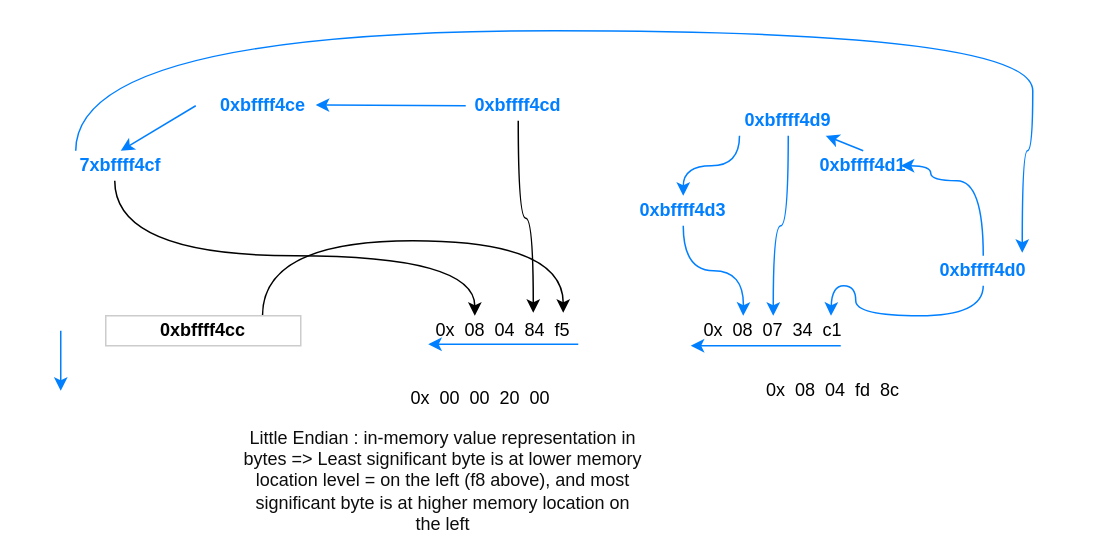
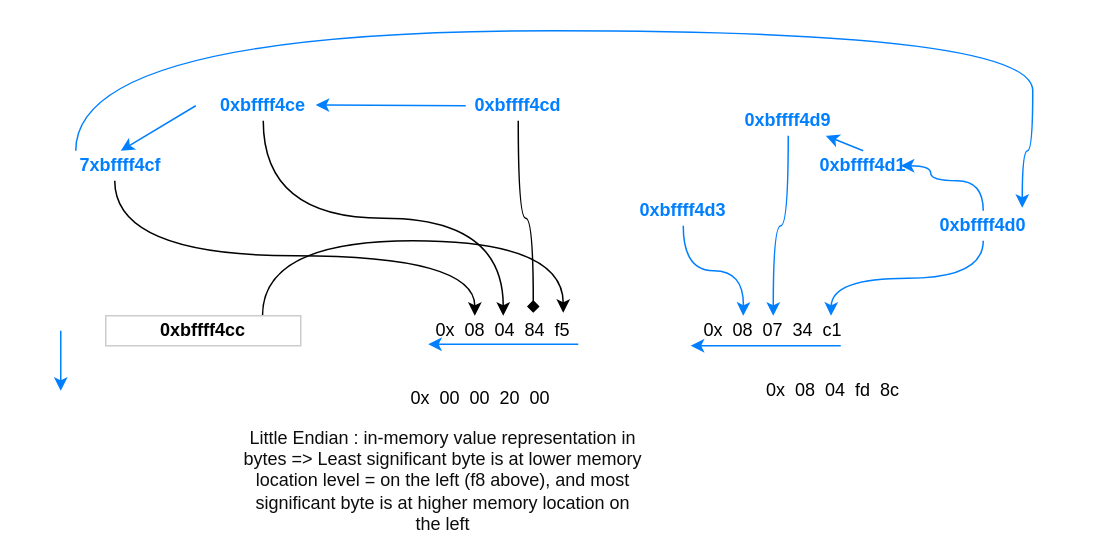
  <mxCell id="0" />
  <mxCell id="1" parent="0" />
  <mxCell id="2" value="0x&amp;nbsp; 08&amp;nbsp; 04&amp;nbsp; 84&amp;nbsp; f5" style="text;html=1;strokeColor=none;fillColor=none;align=center;verticalAlign=middle;whiteSpace=wrap;rounded=0;" vertex="1" parent="1"><mxGeometry x="270" y="210" width="130" height="20" as="geometry" /></mxCell>
  <mxCell id="3" value="0x&amp;nbsp; 08&amp;nbsp; 07&amp;nbsp; 34&amp;nbsp; c1" style="text;html=1;strokeColor=none;fillColor=none;align=center;verticalAlign=middle;whiteSpace=wrap;rounded=0;" vertex="1" parent="1"><mxGeometry x="450" y="210" width="130" height="20" as="geometry" /></mxCell>
  <mxCell id="4" style="edgeStyle=orthogonalEdgeStyle;orthogonalLoop=1;jettySize=auto;html=1;exitX=0.75;exitY=0;exitDx=0;exitDy=0;curved=1;" edge="1" parent="1"><mxGeometry relative="1" as="geometry"><mxPoint x="375" y="208" as="targetPoint" /><mxPoint x="174.5" y="210" as="sourcePoint" /><Array as="points"><mxPoint x="175" y="160" /><mxPoint x="375" y="160" /><mxPoint x="375" y="208" /></Array></mxGeometry></mxCell>
  <mxCell id="5" value="0xbffff4cc" style="text;html=1;align=center;verticalAlign=middle;whiteSpace=wrap;rounded=0;fontStyle=1;strokeColor=#CCCCCC;" vertex="1" parent="1"><mxGeometry x="70" y="210" width="130" height="20" as="geometry" /></mxCell>
  <mxCell id="6" value="0x&amp;nbsp; 00&amp;nbsp; 00&amp;nbsp; 20&amp;nbsp; 00" style="text;html=1;strokeColor=none;fillColor=none;align=center;verticalAlign=middle;whiteSpace=wrap;rounded=0;" vertex="1" parent="1"><mxGeometry x="255" y="255" width="130" height="20" as="geometry" /></mxCell>
  <mxCell id="7" value="0x&amp;nbsp; 08&amp;nbsp; 04&amp;nbsp; fd&amp;nbsp; 8c" style="text;html=1;strokeColor=none;fillColor=none;align=center;verticalAlign=middle;whiteSpace=wrap;rounded=0;" vertex="1" parent="1"><mxGeometry x="490" y="250" width="130" height="20" as="geometry" /></mxCell>
- <mxCell id="8" style="edgeStyle=orthogonalEdgeStyle;curved=1;orthogonalLoop=1;jettySize=auto;html=1;exitX=0.5;exitY=1;exitDx=0;exitDy=0;fontColor=#007FFF;entryX=0.654;entryY=-0.1;entryDx=0;entryDy=0;entryPerimeter=0;" edge="1" parent="1" source="9" target="2"><mxGeometry relative="1" as="geometry"><mxPoint x="370" y="180" as="targetPoint" /></mxGeometry></mxCell>
+ <mxCell id="8" style="edgeStyle=orthogonalEdgeStyle;curved=1;orthogonalLoop=1;jettySize=auto;html=1;exitX=0.5;exitY=1;exitDx=0;exitDy=0;fontColor=#007FFF;entryX=0.654;entryY=-0.1;entryDx=0;entryDy=0;entryPerimeter=0;endArrow=diamond;" edge="1" parent="1" source="9" target="2"><mxGeometry relative="1" as="geometry"><mxPoint x="370" y="180" as="targetPoint" /></mxGeometry></mxCell>
  <mxCell id="9" value="0xbffff4cd" style="text;html=1;align=center;verticalAlign=middle;whiteSpace=wrap;rounded=0;fontStyle=1;fontColor=#007FFF;" vertex="1" parent="1"><mxGeometry x="280" y="60" width="130" height="20" as="geometry" /></mxCell>
+ <mxCell id="10" style="edgeStyle=orthogonalEdgeStyle;curved=1;orthogonalLoop=1;jettySize=auto;html=1;exitX=0.5;exitY=1;exitDx=0;exitDy=0;fontColor=#007FFF;" edge="1" parent="1" source="11" target="2"><mxGeometry relative="1" as="geometry" /></mxCell>
  <mxCell id="11" value="0xbffff4ce" style="text;html=1;align=center;verticalAlign=middle;whiteSpace=wrap;rounded=0;fontStyle=1;fontColor=#007FFF;" vertex="1" parent="1"><mxGeometry x="110" y="60" width="130" height="20" as="geometry" /></mxCell>
  <mxCell id="12" style="edgeStyle=orthogonalEdgeStyle;curved=1;orthogonalLoop=1;jettySize=auto;html=1;entryX=0.385;entryY=0;entryDx=0;entryDy=0;entryPerimeter=0;fontColor=#007FFF;" edge="1" parent="1"><mxGeometry relative="1" as="geometry"><mxPoint x="76" y="120" as="sourcePoint" /><mxPoint x="316.05" y="210" as="targetPoint" /><Array as="points"><mxPoint x="76" y="170" /><mxPoint x="316" y="170" /></Array></mxGeometry></mxCell>
  <mxCell id="13" style="edgeStyle=orthogonalEdgeStyle;curved=1;orthogonalLoop=1;jettySize=auto;html=1;exitX=0.25;exitY=0;exitDx=0;exitDy=0;entryX=0.7;entryY=-0.1;entryDx=0;entryDy=0;strokeColor=#007FFF;fontColor=#007FFF;entryPerimeter=0;" edge="1" parent="1" source="14" target="22"><mxGeometry relative="1" as="geometry"><Array as="points"><mxPoint x="50" y="20" /><mxPoint x="688" y="20" /><mxPoint x="688" y="100" /><mxPoint x="681" y="100" /></Array></mxGeometry></mxCell>
  <mxCell id="14" value="7xbffff4cf" style="text;html=1;align=center;verticalAlign=middle;whiteSpace=wrap;rounded=0;fontStyle=1;fontColor=#007FFF;" vertex="1" parent="1"><mxGeometry x="20" y="100" width="120" height="20" as="geometry" /></mxCell>
  <mxCell id="15" value="&lt;font color=&quot;#0d0d0d&quot;&gt;Little Endian : in-memory value representation in bytes =&amp;gt; Least significant byte is at lower memory location level = on the left (f8 above), and most significant byte is at higher memory location on the left&lt;/font&gt;" style="text;html=1;strokeColor=none;fillColor=none;align=center;verticalAlign=middle;whiteSpace=wrap;rounded=0;fontColor=#007FFF;" vertex="1" parent="1"><mxGeometry x="160" y="310" width="270" height="20" as="geometry" /></mxCell>
  <mxCell id="16" value="" style="endArrow=classic;html=1;fontColor=#007FFF;strokeColor=#007FFF;" edge="1" parent="1"><mxGeometry width="50" height="50" relative="1" as="geometry"><mxPoint x="385" y="229" as="sourcePoint" /><mxPoint x="285" y="229" as="targetPoint" /></mxGeometry></mxCell>
  <mxCell id="17" value="" style="endArrow=classic;html=1;fontColor=#007FFF;strokeColor=#007FFF;" edge="1" parent="1"><mxGeometry width="50" height="50" relative="1" as="geometry"><mxPoint x="310" y="70" as="sourcePoint" /><mxPoint x="210" y="69.5" as="targetPoint" /></mxGeometry></mxCell>
  <mxCell id="18" value="" style="endArrow=classic;html=1;fontColor=#007FFF;strokeColor=#007FFF;entryX=0.5;entryY=0;entryDx=0;entryDy=0;" edge="1" parent="1" target="14"><mxGeometry width="50" height="50" relative="1" as="geometry"><mxPoint x="130" y="70" as="sourcePoint" /><mxPoint x="30" y="69.5" as="targetPoint" /></mxGeometry></mxCell>
  <mxCell id="19" value="" style="endArrow=classic;html=1;fontColor=#007FFF;strokeColor=#007FFF;" edge="1" parent="1"><mxGeometry width="50" height="50" relative="1" as="geometry"><mxPoint x="560" y="230" as="sourcePoint" /><mxPoint x="460" y="230" as="targetPoint" /></mxGeometry></mxCell>
  <mxCell id="20" style="edgeStyle=orthogonalEdgeStyle;curved=1;orthogonalLoop=1;jettySize=auto;html=1;exitX=0.5;exitY=1;exitDx=0;exitDy=0;entryX=0.75;entryY=0;entryDx=0;entryDy=0;strokeColor=#007FFF;fontColor=#007FFF;" edge="1" parent="1" source="22"><mxGeometry relative="1" as="geometry"><mxPoint x="661" y="160" as="sourcePoint" /><mxPoint x="553.5" y="210" as="targetPoint" /></mxGeometry></mxCell>
  <mxCell id="21" style="edgeStyle=orthogonalEdgeStyle;curved=1;orthogonalLoop=1;jettySize=auto;html=1;strokeColor=#007FFF;fontColor=#007FFF;entryX=0.778;entryY=0.5;entryDx=0;entryDy=0;entryPerimeter=0;" edge="1" parent="1" source="22" target="23"><mxGeometry relative="1" as="geometry"><mxPoint x="670" y="100" as="targetPoint" /><Array as="points"><mxPoint x="655" y="120" /><mxPoint x="620" y="120" /><mxPoint x="620" y="110" /></Array></mxGeometry></mxCell>
- <mxCell id="22" value="0xbffff4d0" style="text;html=1;align=center;verticalAlign=middle;whiteSpace=wrap;rounded=0;fontStyle=1;fontColor=#007FFF;" vertex="1" parent="1"><mxGeometry x="590" y="170" width="130" height="20" as="geometry" /></mxCell>
+ <mxCell id="22" value="0xbffff4d0" style="text;html=1;align=center;verticalAlign=middle;whiteSpace=wrap;rounded=0;fontStyle=1;fontColor=#007FFF;" vertex="1" parent="1"><mxGeometry x="590" y="140" width="130" height="20" as="geometry" /></mxCell>
  <mxCell id="23" value="0xbffff4d1" style="text;html=1;align=center;verticalAlign=middle;whiteSpace=wrap;rounded=0;fontStyle=1;fontColor=#007FFF;" vertex="1" parent="1"><mxGeometry x="530" y="100" width="90" height="20" as="geometry" /></mxCell>
  <mxCell id="24" style="edgeStyle=orthogonalEdgeStyle;curved=1;orthogonalLoop=1;jettySize=auto;html=1;entryX=0.5;entryY=0;entryDx=0;entryDy=0;strokeColor=#007FFF;fontColor=#007FFF;" edge="1" parent="1" source="26" target="3"><mxGeometry relative="1" as="geometry" /></mxCell>
- <mxCell id="25" style="edgeStyle=orthogonalEdgeStyle;curved=1;orthogonalLoop=1;jettySize=auto;html=1;exitX=0.25;exitY=1;exitDx=0;exitDy=0;entryX=0.5;entryY=0;entryDx=0;entryDy=0;strokeColor=#007FFF;fontColor=#007FFF;" edge="1" parent="1" source="26" target="28"><mxGeometry relative="1" as="geometry" /></mxCell>
  <mxCell id="26" value="0xbffff4d9" style="text;html=1;align=center;verticalAlign=middle;whiteSpace=wrap;rounded=0;fontStyle=1;fontColor=#007FFF;" vertex="1" parent="1"><mxGeometry x="460" y="70" width="130" height="20" as="geometry" /></mxCell>
  <mxCell id="27" style="edgeStyle=orthogonalEdgeStyle;curved=1;orthogonalLoop=1;jettySize=auto;html=1;entryX=0.323;entryY=0;entryDx=0;entryDy=0;entryPerimeter=0;strokeColor=#007FFF;fontColor=#007FFF;exitX=0.5;exitY=1;exitDx=0;exitDy=0;" edge="1" parent="1" source="28"><mxGeometry relative="1" as="geometry"><mxPoint x="458" y="150" as="sourcePoint" /><mxPoint x="494.99" y="210" as="targetPoint" /></mxGeometry></mxCell>
  <mxCell id="28" value="0xbffff4d3" style="text;html=1;align=center;verticalAlign=middle;whiteSpace=wrap;rounded=0;fontStyle=1;fontColor=#007FFF;" vertex="1" parent="1"><mxGeometry x="390" y="130" width="130" height="20" as="geometry" /></mxCell>
  <mxCell id="29" value="" style="endArrow=classic;html=1;fontColor=#007FFF;strokeColor=#007FFF;" edge="1" parent="1"><mxGeometry width="50" height="50" relative="1" as="geometry"><mxPoint x="40" y="220" as="sourcePoint" /><mxPoint x="40" y="260" as="targetPoint" /></mxGeometry></mxCell>
  <mxCell id="30" value="" style="endArrow=classic;html=1;fontColor=#007FFF;strokeColor=#007FFF;exitX=0.5;exitY=0;exitDx=0;exitDy=0;" edge="1" parent="1" source="23" target="26"><mxGeometry width="50" height="50" relative="1" as="geometry"><mxPoint x="670" y="230" as="sourcePoint" /><mxPoint x="670" y="270" as="targetPoint" /></mxGeometry></mxCell>
